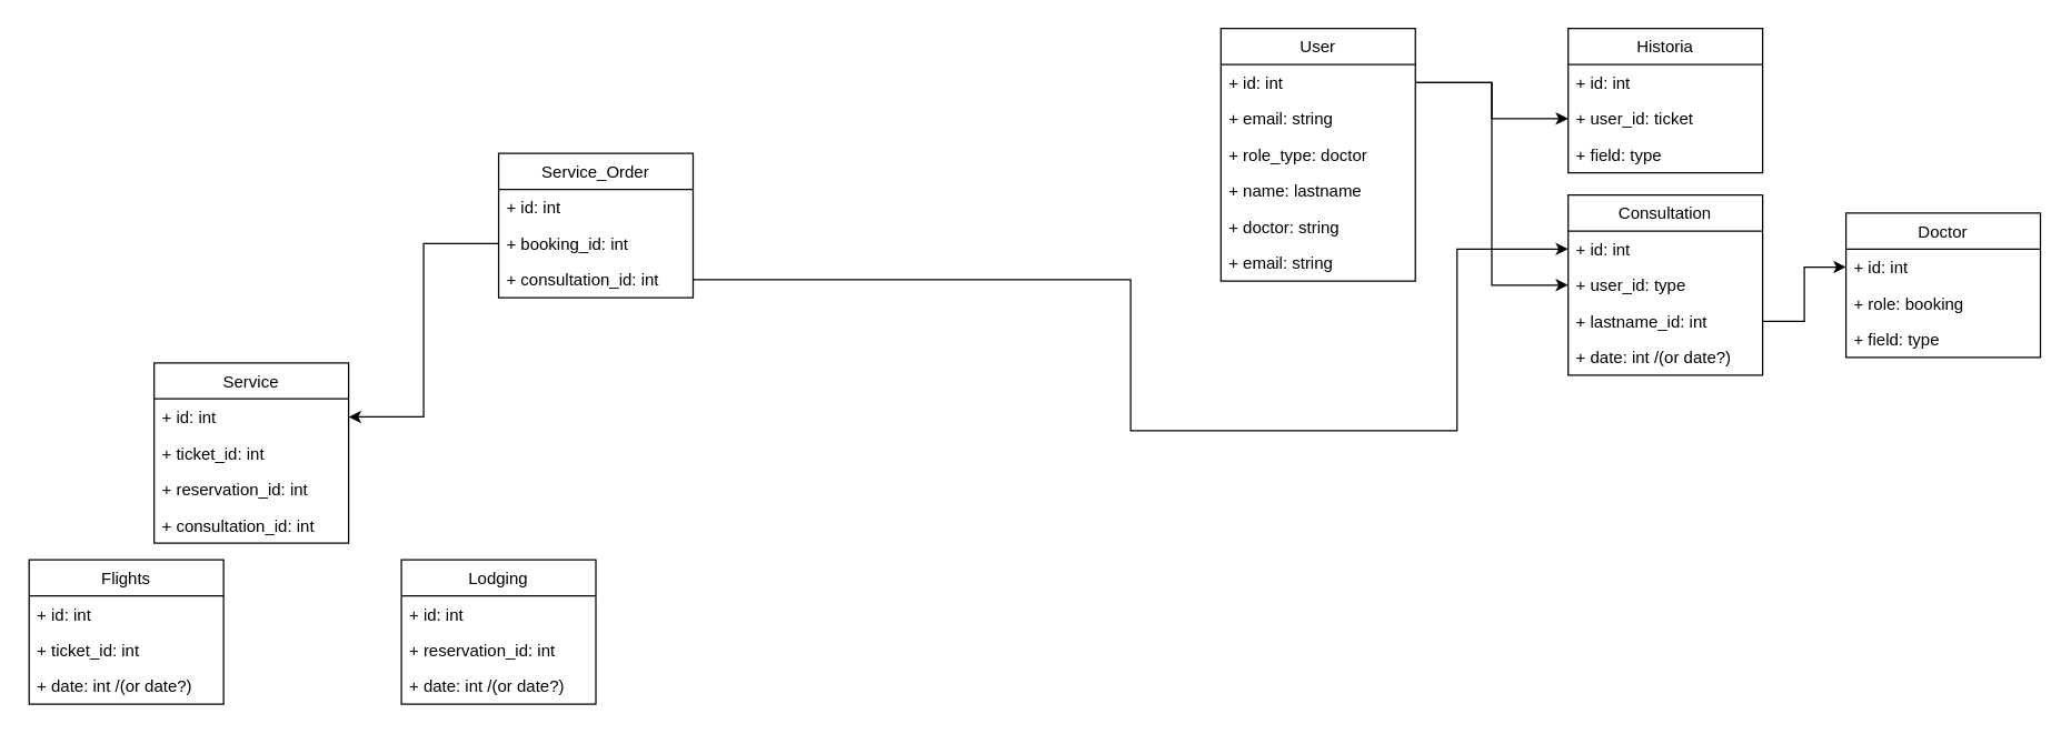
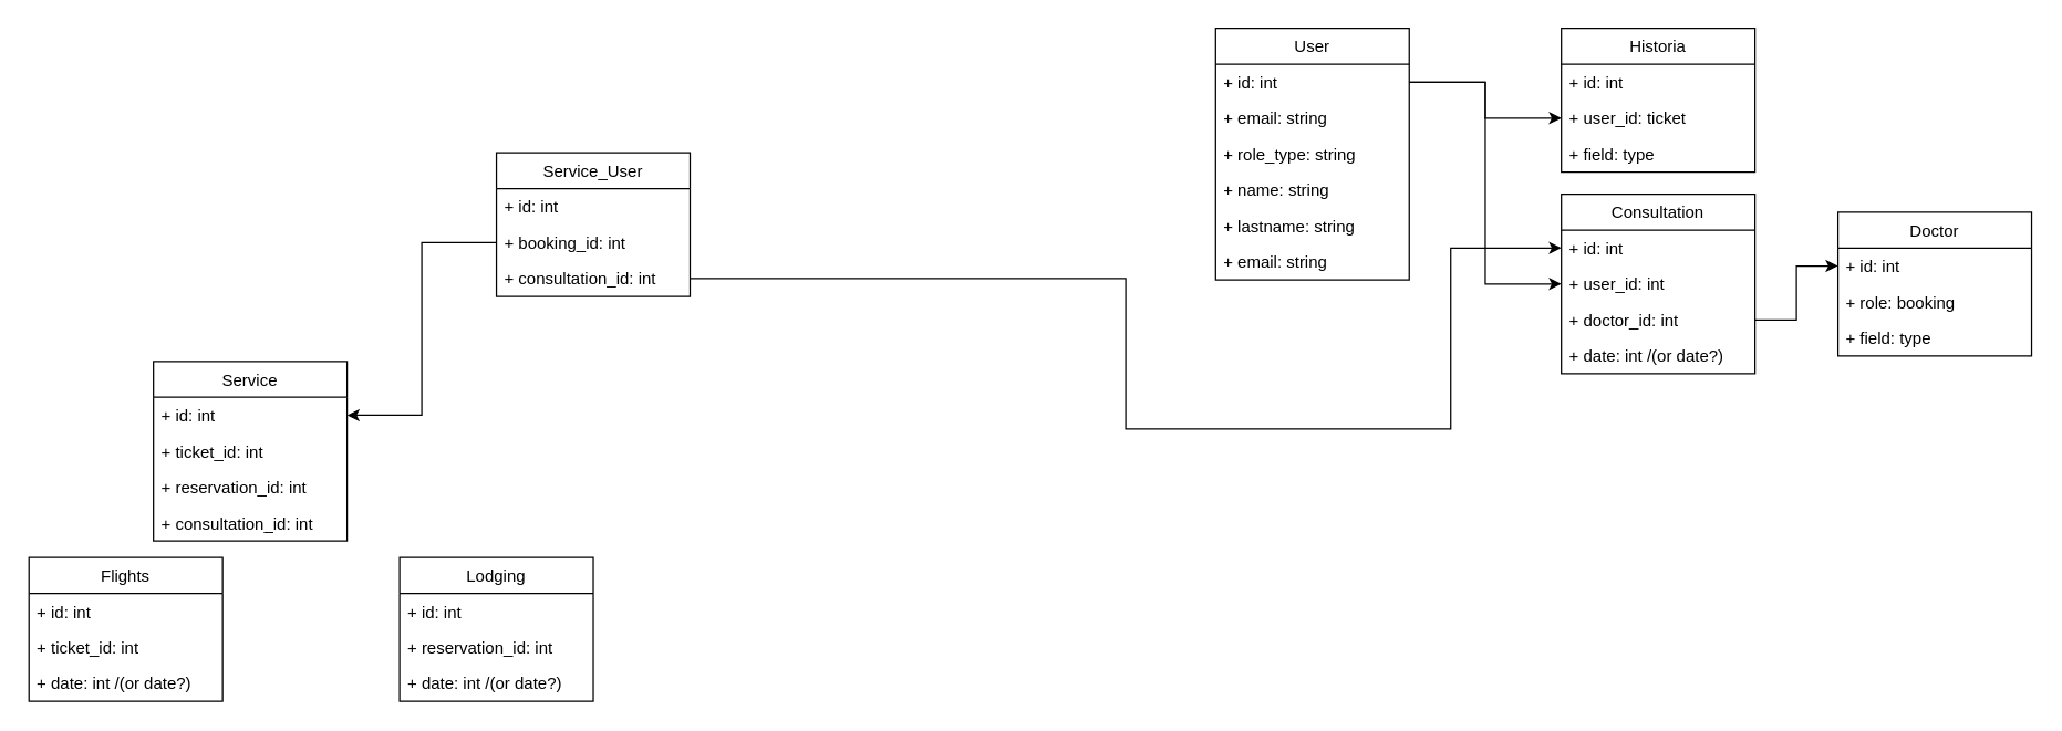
  <mxCell id="0" />
  <mxCell id="1" parent="0" />
  <mxCell id="2" value="User" style="swimlane;fontStyle=0;childLayout=stackLayout;horizontal=1;startSize=26;fillColor=none;horizontalStack=0;resizeParent=1;resizeParentMax=0;resizeLast=0;collapsible=1;marginBottom=0;" parent="1" vertex="1"><mxGeometry x="878" y="20" width="140" height="182" as="geometry" /></mxCell>
  <mxCell id="3" value="+ id: int" style="text;strokeColor=none;fillColor=none;align=left;verticalAlign=top;spacingLeft=4;spacingRight=4;overflow=hidden;rotatable=0;points=[[0,0.5],[1,0.5]];portConstraint=eastwest;" parent="2" vertex="1"><mxGeometry y="26" width="140" height="26" as="geometry" /></mxCell>
  <mxCell id="4" value="+ email: string" style="text;strokeColor=none;fillColor=none;align=left;verticalAlign=top;spacingLeft=4;spacingRight=4;overflow=hidden;rotatable=0;points=[[0,0.5],[1,0.5]];portConstraint=eastwest;" parent="2" vertex="1"><mxGeometry y="52" width="140" height="26" as="geometry" /></mxCell>
- <mxCell id="5" value="+ role_type: doctor" style="text;strokeColor=none;fillColor=none;align=left;verticalAlign=top;spacingLeft=4;spacingRight=4;overflow=hidden;rotatable=0;points=[[0,0.5],[1,0.5]];portConstraint=eastwest;" parent="2" vertex="1"><mxGeometry y="78" width="140" height="26" as="geometry" /></mxCell>
- <mxCell id="6" value="+ name: lastname" style="text;strokeColor=none;fillColor=none;align=left;verticalAlign=top;spacingLeft=4;spacingRight=4;overflow=hidden;rotatable=0;points=[[0,0.5],[1,0.5]];portConstraint=eastwest;" parent="2" vertex="1"><mxGeometry y="104" width="140" height="26" as="geometry" /></mxCell>
- <mxCell id="7" value="+ doctor: string" style="text;strokeColor=none;fillColor=none;align=left;verticalAlign=top;spacingLeft=4;spacingRight=4;overflow=hidden;rotatable=0;points=[[0,0.5],[1,0.5]];portConstraint=eastwest;" parent="2" vertex="1"><mxGeometry y="130" width="140" height="26" as="geometry" /></mxCell>
+ <mxCell id="5" value="+ role_type: string" style="text;strokeColor=none;fillColor=none;align=left;verticalAlign=top;spacingLeft=4;spacingRight=4;overflow=hidden;rotatable=0;points=[[0,0.5],[1,0.5]];portConstraint=eastwest;" parent="2" vertex="1"><mxGeometry y="78" width="140" height="26" as="geometry" /></mxCell>
+ <mxCell id="6" value="+ name: string" style="text;strokeColor=none;fillColor=none;align=left;verticalAlign=top;spacingLeft=4;spacingRight=4;overflow=hidden;rotatable=0;points=[[0,0.5],[1,0.5]];portConstraint=eastwest;" parent="2" vertex="1"><mxGeometry y="104" width="140" height="26" as="geometry" /></mxCell>
+ <mxCell id="7" value="+ lastname: string" style="text;strokeColor=none;fillColor=none;align=left;verticalAlign=top;spacingLeft=4;spacingRight=4;overflow=hidden;rotatable=0;points=[[0,0.5],[1,0.5]];portConstraint=eastwest;" parent="2" vertex="1"><mxGeometry y="130" width="140" height="26" as="geometry" /></mxCell>
  <mxCell id="8" value="+ email: string" style="text;strokeColor=none;fillColor=none;align=left;verticalAlign=top;spacingLeft=4;spacingRight=4;overflow=hidden;rotatable=0;points=[[0,0.5],[1,0.5]];portConstraint=eastwest;" parent="2" vertex="1"><mxGeometry y="156" width="140" height="26" as="geometry" /></mxCell>
  <mxCell id="9" value="Doctor" style="swimlane;fontStyle=0;childLayout=stackLayout;horizontal=1;startSize=26;fillColor=none;horizontalStack=0;resizeParent=1;resizeParentMax=0;resizeLast=0;collapsible=1;marginBottom=0;" parent="1" vertex="1"><mxGeometry x="1328" y="153" width="140" height="104" as="geometry" /></mxCell>
  <mxCell id="10" value="+ id: int" style="text;strokeColor=none;fillColor=none;align=left;verticalAlign=top;spacingLeft=4;spacingRight=4;overflow=hidden;rotatable=0;points=[[0,0.5],[1,0.5]];portConstraint=eastwest;" parent="9" vertex="1"><mxGeometry y="26" width="140" height="26" as="geometry" /></mxCell>
  <mxCell id="11" value="+ role: booking" style="text;strokeColor=none;fillColor=none;align=left;verticalAlign=top;spacingLeft=4;spacingRight=4;overflow=hidden;rotatable=0;points=[[0,0.5],[1,0.5]];portConstraint=eastwest;" parent="9" vertex="1"><mxGeometry y="52" width="140" height="26" as="geometry" /></mxCell>
  <mxCell id="12" value="+ field: type" style="text;strokeColor=none;fillColor=none;align=left;verticalAlign=top;spacingLeft=4;spacingRight=4;overflow=hidden;rotatable=0;points=[[0,0.5],[1,0.5]];portConstraint=eastwest;" parent="9" vertex="1"><mxGeometry y="78" width="140" height="26" as="geometry" /></mxCell>
  <mxCell id="13" value="Flights" style="swimlane;fontStyle=0;childLayout=stackLayout;horizontal=1;startSize=26;fillColor=none;horizontalStack=0;resizeParent=1;resizeParentMax=0;resizeLast=0;collapsible=1;marginBottom=0;" parent="1" vertex="1"><mxGeometry x="20" y="403" width="140" height="104" as="geometry" /></mxCell>
  <mxCell id="14" value="+ id: int" style="text;strokeColor=none;fillColor=none;align=left;verticalAlign=top;spacingLeft=4;spacingRight=4;overflow=hidden;rotatable=0;points=[[0,0.5],[1,0.5]];portConstraint=eastwest;" parent="13" vertex="1"><mxGeometry y="26" width="140" height="26" as="geometry" /></mxCell>
  <mxCell id="15" value="+ ticket_id: int" style="text;strokeColor=none;fillColor=none;align=left;verticalAlign=top;spacingLeft=4;spacingRight=4;overflow=hidden;rotatable=0;points=[[0,0.5],[1,0.5]];portConstraint=eastwest;" parent="13" vertex="1"><mxGeometry y="52" width="140" height="26" as="geometry" /></mxCell>
  <mxCell id="16" value="+ date: int /(or date?)" style="text;strokeColor=none;fillColor=none;align=left;verticalAlign=top;spacingLeft=4;spacingRight=4;overflow=hidden;rotatable=0;points=[[0,0.5],[1,0.5]];portConstraint=eastwest;" parent="13" vertex="1"><mxGeometry y="78" width="140" height="26" as="geometry" /></mxCell>
  <mxCell id="17" value="Lodging" style="swimlane;fontStyle=0;childLayout=stackLayout;horizontal=1;startSize=26;fillColor=none;horizontalStack=0;resizeParent=1;resizeParentMax=0;resizeLast=0;collapsible=1;marginBottom=0;" parent="1" vertex="1"><mxGeometry x="288" y="403" width="140" height="104" as="geometry" /></mxCell>
  <mxCell id="18" value="+ id: int" style="text;strokeColor=none;fillColor=none;align=left;verticalAlign=top;spacingLeft=4;spacingRight=4;overflow=hidden;rotatable=0;points=[[0,0.5],[1,0.5]];portConstraint=eastwest;" parent="17" vertex="1"><mxGeometry y="26" width="140" height="26" as="geometry" /></mxCell>
  <mxCell id="19" value="+ reservation_id: int" style="text;strokeColor=none;fillColor=none;align=left;verticalAlign=top;spacingLeft=4;spacingRight=4;overflow=hidden;rotatable=0;points=[[0,0.5],[1,0.5]];portConstraint=eastwest;" parent="17" vertex="1"><mxGeometry y="52" width="140" height="26" as="geometry" /></mxCell>
  <mxCell id="20" value="+ date: int /(or date?)" style="text;strokeColor=none;fillColor=none;align=left;verticalAlign=top;spacingLeft=4;spacingRight=4;overflow=hidden;rotatable=0;points=[[0,0.5],[1,0.5]];portConstraint=eastwest;" parent="17" vertex="1"><mxGeometry y="78" width="140" height="26" as="geometry" /></mxCell>
  <mxCell id="21" value="Service" style="swimlane;fontStyle=0;childLayout=stackLayout;horizontal=1;startSize=26;fillColor=none;horizontalStack=0;resizeParent=1;resizeParentMax=0;resizeLast=0;collapsible=1;marginBottom=0;" parent="1" vertex="1"><mxGeometry x="110" y="261" width="140" height="130" as="geometry" /></mxCell>
  <mxCell id="22" value="+ id: int" style="text;strokeColor=none;fillColor=none;align=left;verticalAlign=top;spacingLeft=4;spacingRight=4;overflow=hidden;rotatable=0;points=[[0,0.5],[1,0.5]];portConstraint=eastwest;" parent="21" vertex="1"><mxGeometry y="26" width="140" height="26" as="geometry" /></mxCell>
  <mxCell id="23" value="+ ticket_id: int" style="text;strokeColor=none;fillColor=none;align=left;verticalAlign=top;spacingLeft=4;spacingRight=4;overflow=hidden;rotatable=0;points=[[0,0.5],[1,0.5]];portConstraint=eastwest;" parent="21" vertex="1"><mxGeometry y="52" width="140" height="26" as="geometry" /></mxCell>
  <mxCell id="24" value="+ reservation_id: int" style="text;strokeColor=none;fillColor=none;align=left;verticalAlign=top;spacingLeft=4;spacingRight=4;overflow=hidden;rotatable=0;points=[[0,0.5],[1,0.5]];portConstraint=eastwest;" parent="21" vertex="1"><mxGeometry y="78" width="140" height="26" as="geometry" /></mxCell>
  <mxCell id="25" value="+ consultation_id: int" style="text;strokeColor=none;fillColor=none;align=left;verticalAlign=top;spacingLeft=4;spacingRight=4;overflow=hidden;rotatable=0;points=[[0,0.5],[1,0.5]];portConstraint=eastwest;" parent="21" vertex="1"><mxGeometry y="104" width="140" height="26" as="geometry" /></mxCell>
  <mxCell id="26" style="edgeStyle=orthogonalEdgeStyle;rounded=0;orthogonalLoop=1;jettySize=auto;html=1;exitX=1;exitY=0.5;exitDx=0;exitDy=0;" edge="1" parent="21" source="24" target="24"><mxGeometry relative="1" as="geometry" /></mxCell>
  <mxCell id="27" value="Consultation" style="swimlane;fontStyle=0;childLayout=stackLayout;horizontal=1;startSize=26;fillColor=none;horizontalStack=0;resizeParent=1;resizeParentMax=0;resizeLast=0;collapsible=1;marginBottom=0;" parent="1" vertex="1"><mxGeometry x="1128" y="140" width="140" height="130" as="geometry" /></mxCell>
  <mxCell id="28" value="+ id: int" style="text;strokeColor=none;fillColor=none;align=left;verticalAlign=top;spacingLeft=4;spacingRight=4;overflow=hidden;rotatable=0;points=[[0,0.5],[1,0.5]];portConstraint=eastwest;" parent="27" vertex="1"><mxGeometry y="26" width="140" height="26" as="geometry" /></mxCell>
- <mxCell id="29" value="+ user_id: type" style="text;strokeColor=none;fillColor=none;align=left;verticalAlign=top;spacingLeft=4;spacingRight=4;overflow=hidden;rotatable=0;points=[[0,0.5],[1,0.5]];portConstraint=eastwest;" parent="27" vertex="1"><mxGeometry y="52" width="140" height="26" as="geometry" /></mxCell>
- <mxCell id="30" value="+ lastname_id: int" style="text;strokeColor=none;fillColor=none;align=left;verticalAlign=top;spacingLeft=4;spacingRight=4;overflow=hidden;rotatable=0;points=[[0,0.5],[1,0.5]];portConstraint=eastwest;" parent="27" vertex="1"><mxGeometry y="78" width="140" height="26" as="geometry" /></mxCell>
+ <mxCell id="29" value="+ user_id: int" style="text;strokeColor=none;fillColor=none;align=left;verticalAlign=top;spacingLeft=4;spacingRight=4;overflow=hidden;rotatable=0;points=[[0,0.5],[1,0.5]];portConstraint=eastwest;" parent="27" vertex="1"><mxGeometry y="52" width="140" height="26" as="geometry" /></mxCell>
+ <mxCell id="30" value="+ doctor_id: int" style="text;strokeColor=none;fillColor=none;align=left;verticalAlign=top;spacingLeft=4;spacingRight=4;overflow=hidden;rotatable=0;points=[[0,0.5],[1,0.5]];portConstraint=eastwest;" parent="27" vertex="1"><mxGeometry y="78" width="140" height="26" as="geometry" /></mxCell>
  <mxCell id="31" value="+ date: int /(or date?)" style="text;strokeColor=none;fillColor=none;align=left;verticalAlign=top;spacingLeft=4;spacingRight=4;overflow=hidden;rotatable=0;points=[[0,0.5],[1,0.5]];portConstraint=eastwest;" parent="27" vertex="1"><mxGeometry y="104" width="140" height="26" as="geometry" /></mxCell>
- <mxCell id="32" value="Service_Order" style="swimlane;fontStyle=0;childLayout=stackLayout;horizontal=1;startSize=26;fillColor=none;horizontalStack=0;resizeParent=1;resizeParentMax=0;resizeLast=0;collapsible=1;marginBottom=0;" parent="1" vertex="1"><mxGeometry x="358" y="110" width="140" height="104" as="geometry" /></mxCell>
+ <mxCell id="32" value="Service_User" style="swimlane;fontStyle=0;childLayout=stackLayout;horizontal=1;startSize=26;fillColor=none;horizontalStack=0;resizeParent=1;resizeParentMax=0;resizeLast=0;collapsible=1;marginBottom=0;" parent="1" vertex="1"><mxGeometry x="358" y="110" width="140" height="104" as="geometry" /></mxCell>
  <mxCell id="33" value="+ id: int" style="text;strokeColor=none;fillColor=none;align=left;verticalAlign=top;spacingLeft=4;spacingRight=4;overflow=hidden;rotatable=0;points=[[0,0.5],[1,0.5]];portConstraint=eastwest;" parent="32" vertex="1"><mxGeometry y="26" width="140" height="26" as="geometry" /></mxCell>
  <mxCell id="34" value="+ booking_id: int" style="text;strokeColor=none;fillColor=none;align=left;verticalAlign=top;spacingLeft=4;spacingRight=4;overflow=hidden;rotatable=0;points=[[0,0.5],[1,0.5]];portConstraint=eastwest;" parent="32" vertex="1"><mxGeometry y="52" width="140" height="26" as="geometry" /></mxCell>
  <mxCell id="35" value="+ consultation_id: int" style="text;strokeColor=none;fillColor=none;align=left;verticalAlign=top;spacingLeft=4;spacingRight=4;overflow=hidden;rotatable=0;points=[[0,0.5],[1,0.5]];portConstraint=eastwest;" parent="32" vertex="1"><mxGeometry y="78" width="140" height="26" as="geometry" /></mxCell>
  <mxCell id="36" value="Historia" style="swimlane;fontStyle=0;childLayout=stackLayout;horizontal=1;startSize=26;fillColor=none;horizontalStack=0;resizeParent=1;resizeParentMax=0;resizeLast=0;collapsible=1;marginBottom=0;" parent="1" vertex="1"><mxGeometry x="1128" y="20" width="140" height="104" as="geometry" /></mxCell>
  <mxCell id="37" value="+ id: int" style="text;strokeColor=none;fillColor=none;align=left;verticalAlign=top;spacingLeft=4;spacingRight=4;overflow=hidden;rotatable=0;points=[[0,0.5],[1,0.5]];portConstraint=eastwest;" parent="36" vertex="1"><mxGeometry y="26" width="140" height="26" as="geometry" /></mxCell>
  <mxCell id="38" value="+ user_id: ticket" style="text;strokeColor=none;fillColor=none;align=left;verticalAlign=top;spacingLeft=4;spacingRight=4;overflow=hidden;rotatable=0;points=[[0,0.5],[1,0.5]];portConstraint=eastwest;" parent="36" vertex="1"><mxGeometry y="52" width="140" height="26" as="geometry" /></mxCell>
  <mxCell id="39" value="+ field: type" style="text;strokeColor=none;fillColor=none;align=left;verticalAlign=top;spacingLeft=4;spacingRight=4;overflow=hidden;rotatable=0;points=[[0,0.5],[1,0.5]];portConstraint=eastwest;" parent="36" vertex="1"><mxGeometry y="78" width="140" height="26" as="geometry" /></mxCell>
  <mxCell id="40" style="edgeStyle=orthogonalEdgeStyle;rounded=0;orthogonalLoop=1;jettySize=auto;html=1;exitX=1;exitY=0.5;exitDx=0;exitDy=0;entryX=0;entryY=0.5;entryDx=0;entryDy=0;" edge="1" parent="1" source="3" target="38"><mxGeometry relative="1" as="geometry" /></mxCell>
  <mxCell id="41" style="edgeStyle=orthogonalEdgeStyle;rounded=0;orthogonalLoop=1;jettySize=auto;html=1;exitX=1;exitY=0.5;exitDx=0;exitDy=0;entryX=0;entryY=0.5;entryDx=0;entryDy=0;" edge="1" parent="1" source="3" target="29"><mxGeometry relative="1" as="geometry" /></mxCell>
  <mxCell id="42" style="edgeStyle=orthogonalEdgeStyle;rounded=0;orthogonalLoop=1;jettySize=auto;html=1;exitX=1;exitY=0.5;exitDx=0;exitDy=0;entryX=0;entryY=0.5;entryDx=0;entryDy=0;" edge="1" parent="1" source="30" target="10"><mxGeometry relative="1" as="geometry" /></mxCell>
  <mxCell id="43" style="edgeStyle=orthogonalEdgeStyle;rounded=0;orthogonalLoop=1;jettySize=auto;html=1;exitX=0;exitY=0.5;exitDx=0;exitDy=0;entryX=1;entryY=0.5;entryDx=0;entryDy=0;" edge="1" parent="1" source="34" target="22"><mxGeometry relative="1" as="geometry" /></mxCell>
  <mxCell id="44" style="edgeStyle=orthogonalEdgeStyle;rounded=0;orthogonalLoop=1;jettySize=auto;html=1;exitX=1;exitY=0.5;exitDx=0;exitDy=0;entryX=0;entryY=0.5;entryDx=0;entryDy=0;" edge="1" parent="1" source="35" target="28"><mxGeometry relative="1" as="geometry"><Array as="points"><mxPoint x="813" y="201" /><mxPoint x="813" y="310" /><mxPoint x="1048" y="310" /><mxPoint x="1048" y="179" /></Array></mxGeometry></mxCell>
